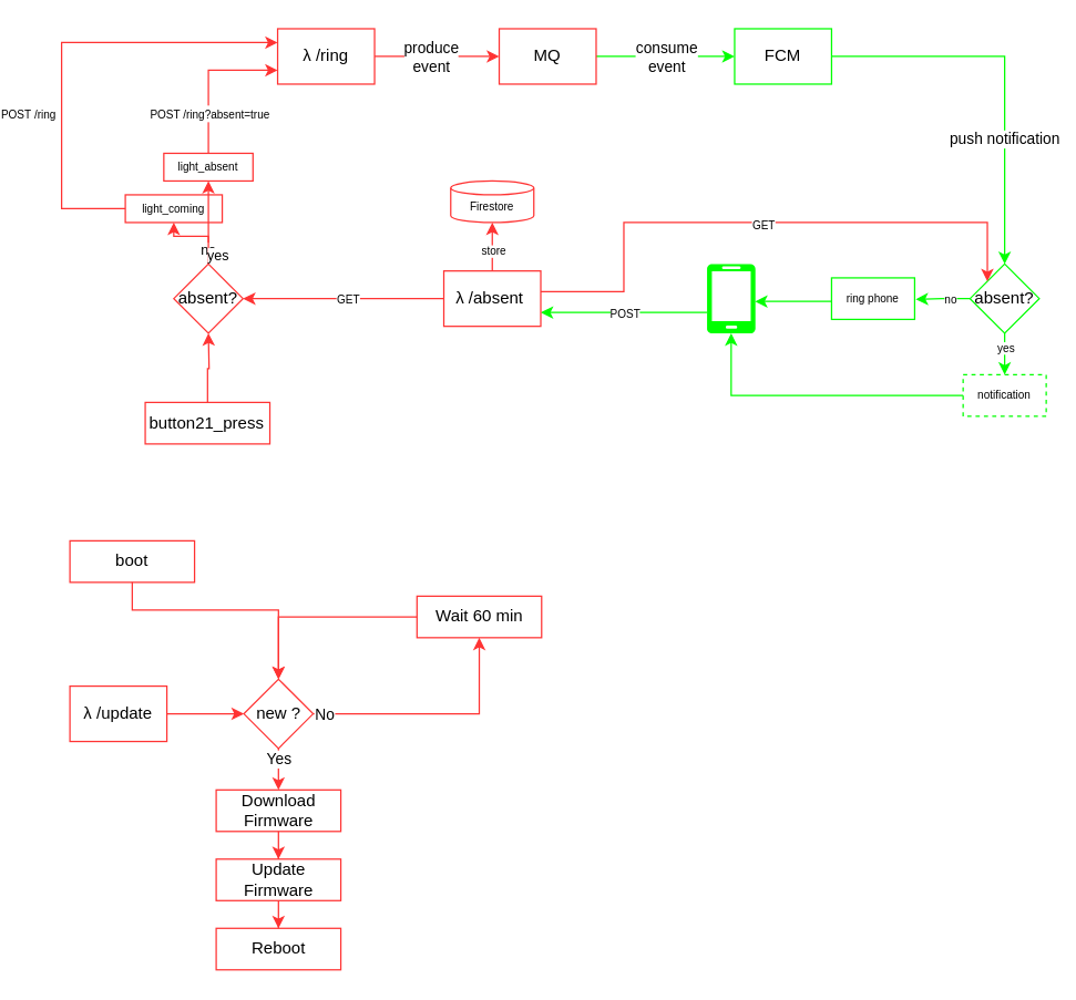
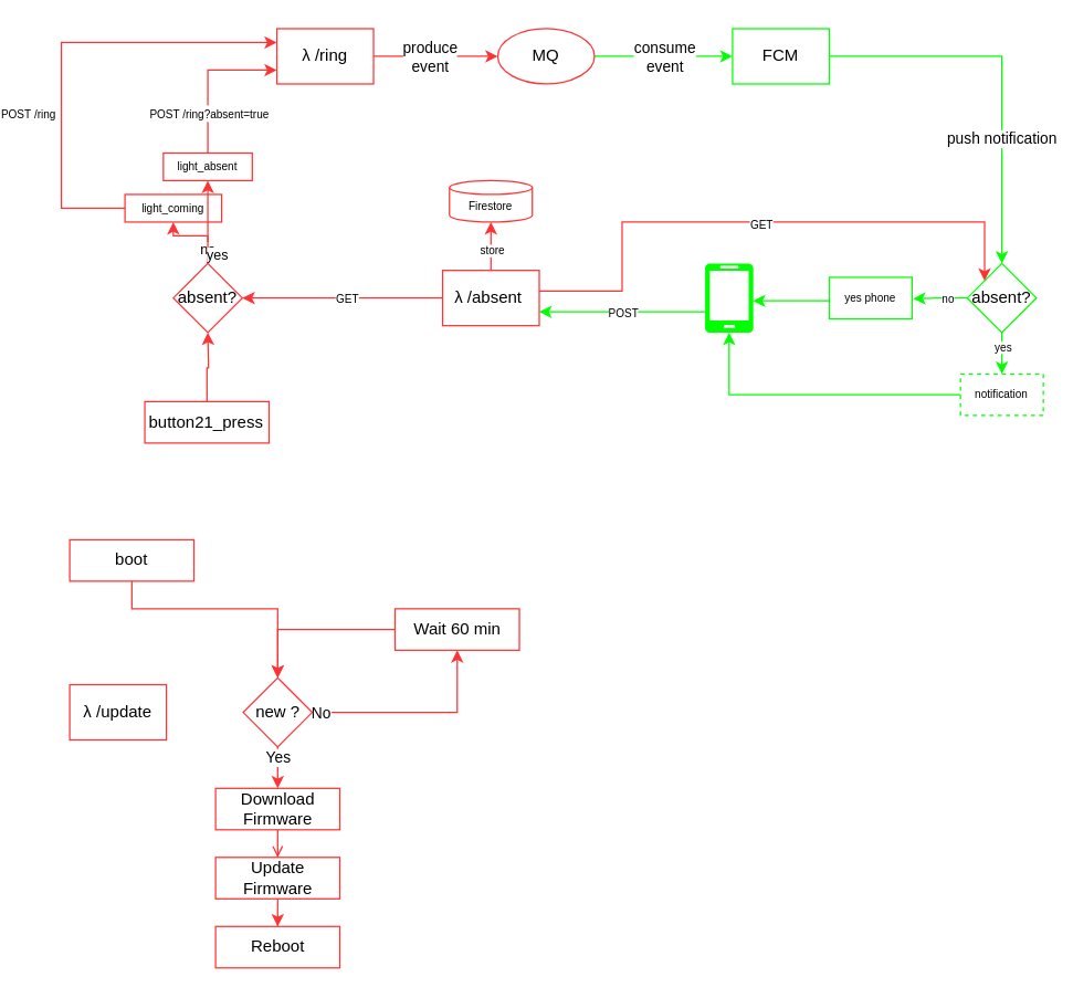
  <mxCell id="0" />
  <mxCell id="1" parent="0" />
  <mxCell id="2" style="edgeStyle=orthogonalEdgeStyle;rounded=0;orthogonalLoop=1;jettySize=auto;html=1;entryX=0;entryY=0.5;entryDx=0;entryDy=0;strokeColor=#FF3333;" parent="1" source="4" target="9" edge="1"><mxGeometry relative="1" as="geometry" /></mxCell>
  <mxCell id="3" value="produce&lt;br&gt;event" style="edgeLabel;html=1;align=center;verticalAlign=middle;resizable=0;points=[];" parent="2" vertex="1" connectable="0"><mxGeometry x="0.292" relative="1" as="geometry"><mxPoint x="-18" as="offset" /></mxGeometry></mxCell>
  <mxCell id="4" value="λ /ring" style="rounded=0;whiteSpace=wrap;html=1;strokeColor=#FF3333;fillColor=none;" parent="1" vertex="1"><mxGeometry x="176" y="20" width="70" height="40" as="geometry" /></mxCell>
  <mxCell id="5" style="edgeStyle=orthogonalEdgeStyle;rounded=0;orthogonalLoop=1;jettySize=auto;html=1;entryX=0.5;entryY=0;entryDx=0;entryDy=0;exitX=1;exitY=0.5;exitDx=0;exitDy=0;strokeColor=#00FF00;" parent="1" source="10" target="30" edge="1"><mxGeometry relative="1" as="geometry"><mxPoint x="666" y="0" as="sourcePoint" /><mxPoint x="637.089" y="169.28" as="targetPoint" /></mxGeometry></mxCell>
  <mxCell id="6" value="push notification" style="edgeLabel;html=1;align=center;verticalAlign=middle;resizable=0;points=[];" parent="5" vertex="1" connectable="0"><mxGeometry x="0.24" y="-1" relative="1" as="geometry"><mxPoint y="13" as="offset" /></mxGeometry></mxCell>
  <mxCell id="7" style="edgeStyle=orthogonalEdgeStyle;rounded=0;orthogonalLoop=1;jettySize=auto;html=1;entryX=0;entryY=0.5;entryDx=0;entryDy=0;strokeColor=#00FF00;" parent="1" source="9" target="10" edge="1"><mxGeometry relative="1" as="geometry" /></mxCell>
  <mxCell id="8" value="consume&lt;br&gt;event" style="edgeLabel;html=1;align=center;verticalAlign=middle;resizable=0;points=[];" parent="7" vertex="1" connectable="0"><mxGeometry x="-0.289" y="1" relative="1" as="geometry"><mxPoint x="14" y="1" as="offset" /></mxGeometry></mxCell>
- <mxCell id="9" value="MQ" style="rounded=0;whiteSpace=wrap;html=1;strokeColor=#FF3333;fillColor=none;" parent="1" vertex="1"><mxGeometry x="336" y="20" width="70" height="40" as="geometry" /></mxCell>
+ <mxCell id="9" value="MQ" style="ellipse;whiteSpace=wrap;html=1;strokeColor=#FF3333;fillColor=none;" parent="1" vertex="1"><mxGeometry x="336" y="20" width="70" height="40" as="geometry" /></mxCell>
  <mxCell id="10" value="FCM" style="rounded=0;whiteSpace=wrap;html=1;strokeColor=#00FF00;fillColor=none;" parent="1" vertex="1"><mxGeometry x="506" y="20" width="70" height="40" as="geometry" /></mxCell>
  <mxCell id="11" style="edgeStyle=orthogonalEdgeStyle;rounded=0;orthogonalLoop=1;jettySize=auto;html=1;entryX=0.5;entryY=1;entryDx=0;entryDy=0;strokeColor=#FF3333;" parent="1" source="12" edge="1"><mxGeometry relative="1" as="geometry"><mxPoint x="126" y="240" as="targetPoint" /></mxGeometry></mxCell>
  <mxCell id="12" value="button21_press" style="rounded=0;whiteSpace=wrap;html=1;strokeColor=#FF3333;fillColor=none;" parent="1" vertex="1"><mxGeometry x="80.38" y="290" width="90" height="30" as="geometry" /></mxCell>
  <mxCell id="13" style="edgeStyle=orthogonalEdgeStyle;rounded=0;orthogonalLoop=1;jettySize=auto;html=1;strokeColor=#FF3333;entryX=1;entryY=0.5;entryDx=0;entryDy=0;exitX=0;exitY=0.5;exitDx=0;exitDy=0;" parent="1" source="42" target="19" edge="1"><mxGeometry relative="1" as="geometry"><mxPoint x="196" y="215" as="sourcePoint" /><mxPoint x="216" y="200" as="targetPoint" /><Array as="points" /></mxGeometry></mxCell>
  <mxCell id="14" value="GET" style="edgeLabel;html=1;align=center;verticalAlign=middle;resizable=0;points=[];fontSize=8;" parent="13" vertex="1" connectable="0"><mxGeometry x="-0.063" y="1" relative="1" as="geometry"><mxPoint x="-2" y="-1" as="offset" /></mxGeometry></mxCell>
  <mxCell id="15" value="" style="edgeStyle=orthogonalEdgeStyle;rounded=0;orthogonalLoop=1;jettySize=auto;html=1;fontSize=10;strokeColor=#FF3333;entryX=0.5;entryY=1;entryDx=0;entryDy=0;" parent="1" source="19" target="25" edge="1"><mxGeometry relative="1" as="geometry"><mxPoint x="126" y="140" as="targetPoint" /></mxGeometry></mxCell>
  <mxCell id="16" value="no" style="edgeLabel;html=1;align=center;verticalAlign=middle;resizable=0;points=[];fontSize=10;" parent="15" vertex="1" connectable="0"><mxGeometry x="-0.693" y="1" relative="1" as="geometry"><mxPoint x="1" y="-2" as="offset" /></mxGeometry></mxCell>
  <mxCell id="17" style="edgeStyle=orthogonalEdgeStyle;rounded=0;orthogonalLoop=1;jettySize=auto;html=1;fontSize=10;strokeColor=#FF3333;entryX=0.5;entryY=1;entryDx=0;entryDy=0;" parent="1" source="19" target="22" edge="1"><mxGeometry relative="1" as="geometry"><mxPoint x="6" y="170" as="targetPoint" /></mxGeometry></mxCell>
  <mxCell id="18" value="yes" style="edgeLabel;html=1;align=center;verticalAlign=middle;resizable=0;points=[];fontSize=10;" parent="17" vertex="1" connectable="0"><mxGeometry x="-0.73" relative="1" as="geometry"><mxPoint x="6" as="offset" /></mxGeometry></mxCell>
  <mxCell id="19" value="absent?" style="rhombus;whiteSpace=wrap;html=1;strokeColor=#FF3333;fillColor=none;" parent="1" vertex="1"><mxGeometry x="101" y="190" width="50" height="50" as="geometry" /></mxCell>
  <mxCell id="20" style="edgeStyle=orthogonalEdgeStyle;rounded=0;orthogonalLoop=1;jettySize=auto;html=1;entryX=0;entryY=0.25;entryDx=0;entryDy=0;fontSize=10;strokeColor=#FF3333;" parent="1" source="22" target="4" edge="1"><mxGeometry relative="1" as="geometry"><Array as="points"><mxPoint x="20" y="30" /></Array></mxGeometry></mxCell>
  <mxCell id="21" value="&lt;font style=&quot;font-size: 8px&quot;&gt;&lt;span&gt;POST&amp;nbsp;&lt;/span&gt;&lt;span&gt;/ring&lt;/span&gt;&lt;/font&gt;" style="edgeLabel;html=1;align=center;verticalAlign=middle;resizable=0;points=[];fontSize=10;" parent="20" vertex="1" connectable="0"><mxGeometry x="0.414" y="1" relative="1" as="geometry"><mxPoint x="-87" y="51" as="offset" /></mxGeometry></mxCell>
  <mxCell id="22" value="light_coming" style="rounded=0;whiteSpace=wrap;html=1;strokeColor=#FF3333;verticalAlign=middle;spacing=0;fontSize=8;fillColor=none;" parent="1" vertex="1"><mxGeometry x="66" y="140" width="70" height="20" as="geometry" /></mxCell>
  <mxCell id="23" style="edgeStyle=orthogonalEdgeStyle;rounded=0;orthogonalLoop=1;jettySize=auto;html=1;entryX=0;entryY=0.75;entryDx=0;entryDy=0;fontSize=10;strokeColor=#FF3333;" parent="1" source="25" target="4" edge="1"><mxGeometry relative="1" as="geometry"><Array as="points"><mxPoint x="126" y="50" /></Array></mxGeometry></mxCell>
  <mxCell id="24" value="&lt;font style=&quot;font-size: 8px&quot;&gt;POST /ring?absent=true&lt;/font&gt;" style="edgeLabel;html=1;align=center;verticalAlign=middle;resizable=0;points=[];fontSize=10;" parent="23" vertex="1" connectable="0"><mxGeometry x="-0.647" y="-1" relative="1" as="geometry"><mxPoint x="-1" y="-11" as="offset" /></mxGeometry></mxCell>
  <mxCell id="25" value="light_absent" style="rounded=0;whiteSpace=wrap;html=1;strokeColor=#FF3333;verticalAlign=middle;spacing=0;fontSize=8;fillColor=none;" parent="1" vertex="1"><mxGeometry x="93.81" y="110" width="64.37" height="20" as="geometry" /></mxCell>
  <mxCell id="26" style="edgeStyle=orthogonalEdgeStyle;rounded=0;orthogonalLoop=1;jettySize=auto;html=1;fontSize=8;strokeColor=#00FF00;entryX=1.012;entryY=0.517;entryDx=0;entryDy=0;entryPerimeter=0;" parent="1" source="30" target="32" edge="1"><mxGeometry relative="1" as="geometry"><mxPoint x="656" y="200" as="targetPoint" /><Array as="points" /></mxGeometry></mxCell>
  <mxCell id="27" value="no" style="edgeLabel;html=1;align=center;verticalAlign=middle;resizable=0;points=[];fontSize=8;" parent="26" vertex="1" connectable="0"><mxGeometry x="-0.267" relative="1" as="geometry"><mxPoint as="offset" /></mxGeometry></mxCell>
  <mxCell id="28" style="edgeStyle=orthogonalEdgeStyle;rounded=0;orthogonalLoop=1;jettySize=auto;html=1;fontSize=8;strokeColor=#00FF00;entryX=0.5;entryY=0;entryDx=0;entryDy=0;" parent="1" source="30" target="34" edge="1"><mxGeometry relative="1" as="geometry"><mxPoint x="696" y="230" as="targetPoint" /></mxGeometry></mxCell>
  <mxCell id="29" value="yes" style="edgeLabel;html=1;align=center;verticalAlign=middle;resizable=0;points=[];fontSize=8;" parent="28" vertex="1" connectable="0"><mxGeometry x="-0.341" y="-1" relative="1" as="geometry"><mxPoint x="1" y="-6" as="offset" /></mxGeometry></mxCell>
  <mxCell id="30" value="absent?" style="rhombus;whiteSpace=wrap;html=1;strokeColor=#00FF00;fillColor=none;" parent="1" vertex="1"><mxGeometry x="676" y="190" width="50" height="50" as="geometry" /></mxCell>
  <mxCell id="31" style="edgeStyle=orthogonalEdgeStyle;rounded=0;orthogonalLoop=1;jettySize=auto;html=1;entryX=0.992;entryY=0.541;entryDx=0;entryDy=0;entryPerimeter=0;fontSize=8;strokeColor=#00FF00;" parent="1" source="32" target="37" edge="1"><mxGeometry relative="1" as="geometry"><Array as="points"><mxPoint x="566" y="217" /><mxPoint x="566" y="217" /></Array></mxGeometry></mxCell>
- <mxCell id="32" value="ring phone" style="rounded=0;whiteSpace=wrap;html=1;fontSize=8;strokeColor=#00FF00;fillColor=none;" parent="1" vertex="1"><mxGeometry x="576" y="200" width="60" height="30" as="geometry" /></mxCell>
+ <mxCell id="32" value="yes phone" style="rounded=0;whiteSpace=wrap;html=1;fontSize=8;strokeColor=#00FF00;fillColor=none;" parent="1" vertex="1"><mxGeometry x="576" y="200" width="60" height="30" as="geometry" /></mxCell>
  <mxCell id="33" style="edgeStyle=orthogonalEdgeStyle;rounded=0;orthogonalLoop=1;jettySize=auto;html=1;entryX=0.5;entryY=1;entryDx=0;entryDy=0;entryPerimeter=0;fontSize=8;strokeColor=#00FF00;" parent="1" source="34" target="37" edge="1"><mxGeometry relative="1" as="geometry"><Array as="points"><mxPoint x="504" y="285" /></Array></mxGeometry></mxCell>
  <mxCell id="34" value="notification" style="rounded=0;whiteSpace=wrap;html=1;fontSize=8;strokeColor=#00FF00;fillColor=none;dashed=1;" parent="1" vertex="1"><mxGeometry x="671" y="270" width="60" height="30" as="geometry" /></mxCell>
  <mxCell id="35" style="edgeStyle=orthogonalEdgeStyle;rounded=0;orthogonalLoop=1;jettySize=auto;html=1;entryX=1;entryY=0.75;entryDx=0;entryDy=0;fontSize=8;strokeColor=#00FF00;" parent="1" source="37" target="42" edge="1"><mxGeometry relative="1" as="geometry"><Array as="points"><mxPoint x="426" y="225" /><mxPoint x="426" y="225" /></Array></mxGeometry></mxCell>
  <mxCell id="36" value="POST" style="edgeLabel;html=1;align=center;verticalAlign=middle;resizable=0;points=[];fontSize=8;" parent="35" vertex="1" connectable="0"><mxGeometry x="-0.217" relative="1" as="geometry"><mxPoint x="-13" as="offset" /></mxGeometry></mxCell>
  <mxCell id="37" value="" style="verticalLabelPosition=bottom;html=1;verticalAlign=top;align=center;strokeColor=none;fillColor=#00FF00;shape=mxgraph.azure.mobile;pointerEvents=1;fontSize=8;" parent="1" vertex="1"><mxGeometry x="486" y="190" width="35" height="50" as="geometry" /></mxCell>
  <mxCell id="38" value="" style="edgeStyle=orthogonalEdgeStyle;rounded=0;orthogonalLoop=1;jettySize=auto;html=1;fontSize=8;strokeColor=#FF3333;" parent="1" source="42" target="43" edge="1"><mxGeometry relative="1" as="geometry" /></mxCell>
  <mxCell id="39" value="store" style="edgeLabel;html=1;align=center;verticalAlign=middle;resizable=0;points=[];fontSize=8;" parent="38" vertex="1" connectable="0"><mxGeometry x="-0.441" y="1" relative="1" as="geometry"><mxPoint x="1" y="-2" as="offset" /></mxGeometry></mxCell>
  <mxCell id="40" style="edgeStyle=orthogonalEdgeStyle;rounded=0;orthogonalLoop=1;jettySize=auto;html=1;fontSize=8;strokeColor=#FF3333;entryX=0;entryY=0;entryDx=0;entryDy=0;" parent="1" source="42" target="30" edge="1"><mxGeometry relative="1" as="geometry"><mxPoint x="606" y="160" as="targetPoint" /><Array as="points"><mxPoint x="426" y="210" /><mxPoint x="426" y="160" /><mxPoint x="689" y="160" /><mxPoint x="689" y="203" /></Array></mxGeometry></mxCell>
  <mxCell id="41" value="GET" style="edgeLabel;html=1;align=center;verticalAlign=middle;resizable=0;points=[];fontSize=8;" parent="40" vertex="1" connectable="0"><mxGeometry x="0.012" y="-1" relative="1" as="geometry"><mxPoint as="offset" /></mxGeometry></mxCell>
  <mxCell id="42" value="λ /absent" style="rounded=0;whiteSpace=wrap;html=1;strokeColor=#FF3333;align=left;spacingLeft=7;fillColor=none;" parent="1" vertex="1"><mxGeometry x="296" y="195" width="70" height="40" as="geometry" /></mxCell>
  <mxCell id="43" value="Firestore" style="shape=cylinder3;whiteSpace=wrap;html=1;boundedLbl=1;backgroundOutline=1;size=5.0;fontSize=8;strokeColor=#FF3333;fillColor=none;" parent="1" vertex="1"><mxGeometry x="301" y="130" width="60" height="30" as="geometry" /></mxCell>
  <mxCell id="44" style="edgeStyle=orthogonalEdgeStyle;rounded=0;orthogonalLoop=1;jettySize=auto;html=1;entryX=0.5;entryY=0;entryDx=0;entryDy=0;strokeColor=#FF3333;" edge="1" parent="1" source="48" target="50"><mxGeometry relative="1" as="geometry" /></mxCell>
  <mxCell id="45" value="Yes" style="edgeLabel;html=1;align=center;verticalAlign=middle;resizable=0;points=[];" vertex="1" connectable="0" parent="44"><mxGeometry x="-0.676" y="1" relative="1" as="geometry"><mxPoint x="-1" as="offset" /></mxGeometry></mxCell>
  <mxCell id="46" style="edgeStyle=orthogonalEdgeStyle;rounded=0;orthogonalLoop=1;jettySize=auto;html=1;entryX=0.5;entryY=1;entryDx=0;entryDy=0;strokeColor=#FF3333;" edge="1" parent="1" source="48" target="54"><mxGeometry relative="1" as="geometry" /></mxCell>
  <mxCell id="47" value="No" style="edgeLabel;html=1;align=center;verticalAlign=middle;resizable=0;points=[];" vertex="1" connectable="0" parent="46"><mxGeometry x="-0.877" y="1" relative="1" as="geometry"><mxPoint x="-3" y="1" as="offset" /></mxGeometry></mxCell>
  <mxCell id="48" value="new ?" style="rhombus;whiteSpace=wrap;html=1;strokeColor=#FF3333;fillColor=none;" vertex="1" parent="1"><mxGeometry x="151.62" y="490" width="50" height="50" as="geometry" /></mxCell>
- <mxCell id="49" style="edgeStyle=orthogonalEdgeStyle;rounded=0;orthogonalLoop=1;jettySize=auto;html=1;entryX=0.5;entryY=0;entryDx=0;entryDy=0;strokeColor=#FF3333;" edge="1" parent="1" source="50" target="56"><mxGeometry relative="1" as="geometry" /></mxCell>
+ <mxCell id="49" style="edgeStyle=orthogonalEdgeStyle;rounded=0;orthogonalLoop=1;jettySize=auto;html=1;entryX=0.5;entryY=0;entryDx=0;entryDy=0;strokeColor=#FF3333;endArrow=open;" edge="1" parent="1" source="50" target="56"><mxGeometry relative="1" as="geometry" /></mxCell>
  <mxCell id="50" value="Download Firmware" style="rounded=0;whiteSpace=wrap;html=1;strokeColor=#FF3333;fillColor=none;" vertex="1" parent="1"><mxGeometry x="131.62" y="570" width="90" height="30" as="geometry" /></mxCell>
- <mxCell id="51" style="edgeStyle=orthogonalEdgeStyle;rounded=0;orthogonalLoop=1;jettySize=auto;html=1;entryX=0;entryY=0.5;entryDx=0;entryDy=0;strokeColor=#FF3333;" edge="1" parent="1" source="52" target="48"><mxGeometry relative="1" as="geometry" /></mxCell>
  <mxCell id="52" value="λ /update" style="rounded=0;whiteSpace=wrap;html=1;strokeColor=#FF3333;fillColor=none;" vertex="1" parent="1"><mxGeometry x="26" y="495" width="70" height="40" as="geometry" /></mxCell>
  <mxCell id="53" style="edgeStyle=orthogonalEdgeStyle;rounded=0;orthogonalLoop=1;jettySize=auto;html=1;entryX=0.5;entryY=0;entryDx=0;entryDy=0;strokeColor=#FF3333;" edge="1" parent="1" source="54" target="48"><mxGeometry relative="1" as="geometry"><mxPoint x="221.62" y="455" as="targetPoint" /></mxGeometry></mxCell>
- <mxCell id="54" value="Wait 60 min" style="rounded=0;whiteSpace=wrap;html=1;strokeColor=#FF3333;fillColor=none;" vertex="1" parent="1"><mxGeometry x="276.62" y="430" width="90" height="30" as="geometry" /></mxCell>
+ <mxCell id="54" value="Wait 60 min" style="rounded=0;whiteSpace=wrap;html=1;strokeColor=#FF3333;fillColor=none;" vertex="1" parent="1"><mxGeometry x="261.62" y="440" width="90" height="30" as="geometry" /></mxCell>
  <mxCell id="55" style="edgeStyle=orthogonalEdgeStyle;rounded=0;orthogonalLoop=1;jettySize=auto;html=1;entryX=0.5;entryY=0;entryDx=0;entryDy=0;strokeColor=#FF3333;" edge="1" parent="1" source="56" target="59"><mxGeometry relative="1" as="geometry" /></mxCell>
  <mxCell id="56" value="Update Firmware" style="rounded=0;whiteSpace=wrap;html=1;strokeColor=#FF3333;fillColor=none;" vertex="1" parent="1"><mxGeometry x="131.62" y="620" width="90" height="30" as="geometry" /></mxCell>
  <mxCell id="57" style="edgeStyle=orthogonalEdgeStyle;rounded=0;orthogonalLoop=1;jettySize=auto;html=1;strokeColor=#FF3333;entryX=0.5;entryY=0;entryDx=0;entryDy=0;" edge="1" parent="1" source="58" target="48"><mxGeometry relative="1" as="geometry"><mxPoint x="146" y="480" as="targetPoint" /><Array as="points"><mxPoint x="71" y="440" /><mxPoint x="177" y="440" /></Array></mxGeometry></mxCell>
  <mxCell id="58" value="boot" style="rounded=0;whiteSpace=wrap;html=1;strokeColor=#FF3333;fillColor=none;" vertex="1" parent="1"><mxGeometry x="26" y="390" width="90" height="30" as="geometry" /></mxCell>
  <mxCell id="59" value="Reboot" style="rounded=0;whiteSpace=wrap;html=1;strokeColor=#FF3333;fillColor=none;" vertex="1" parent="1"><mxGeometry x="131.62" y="670" width="90" height="30" as="geometry" /></mxCell>
